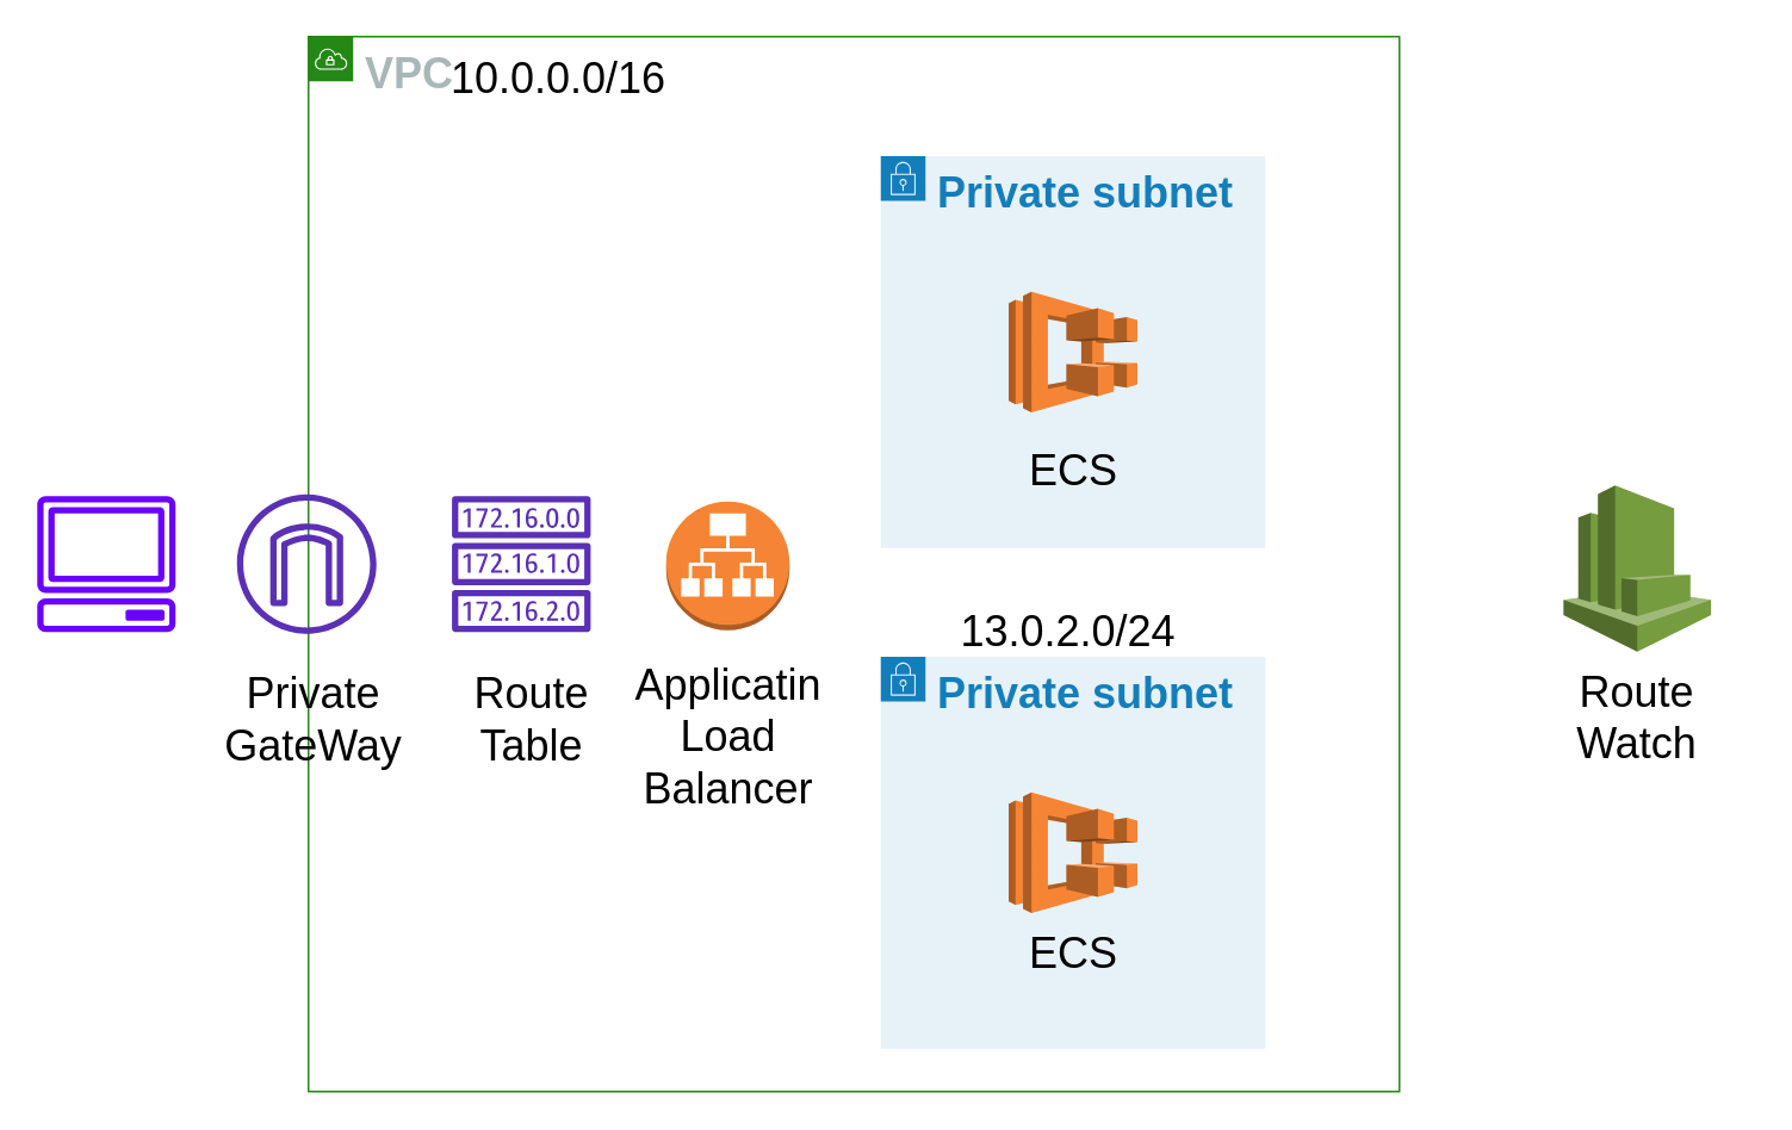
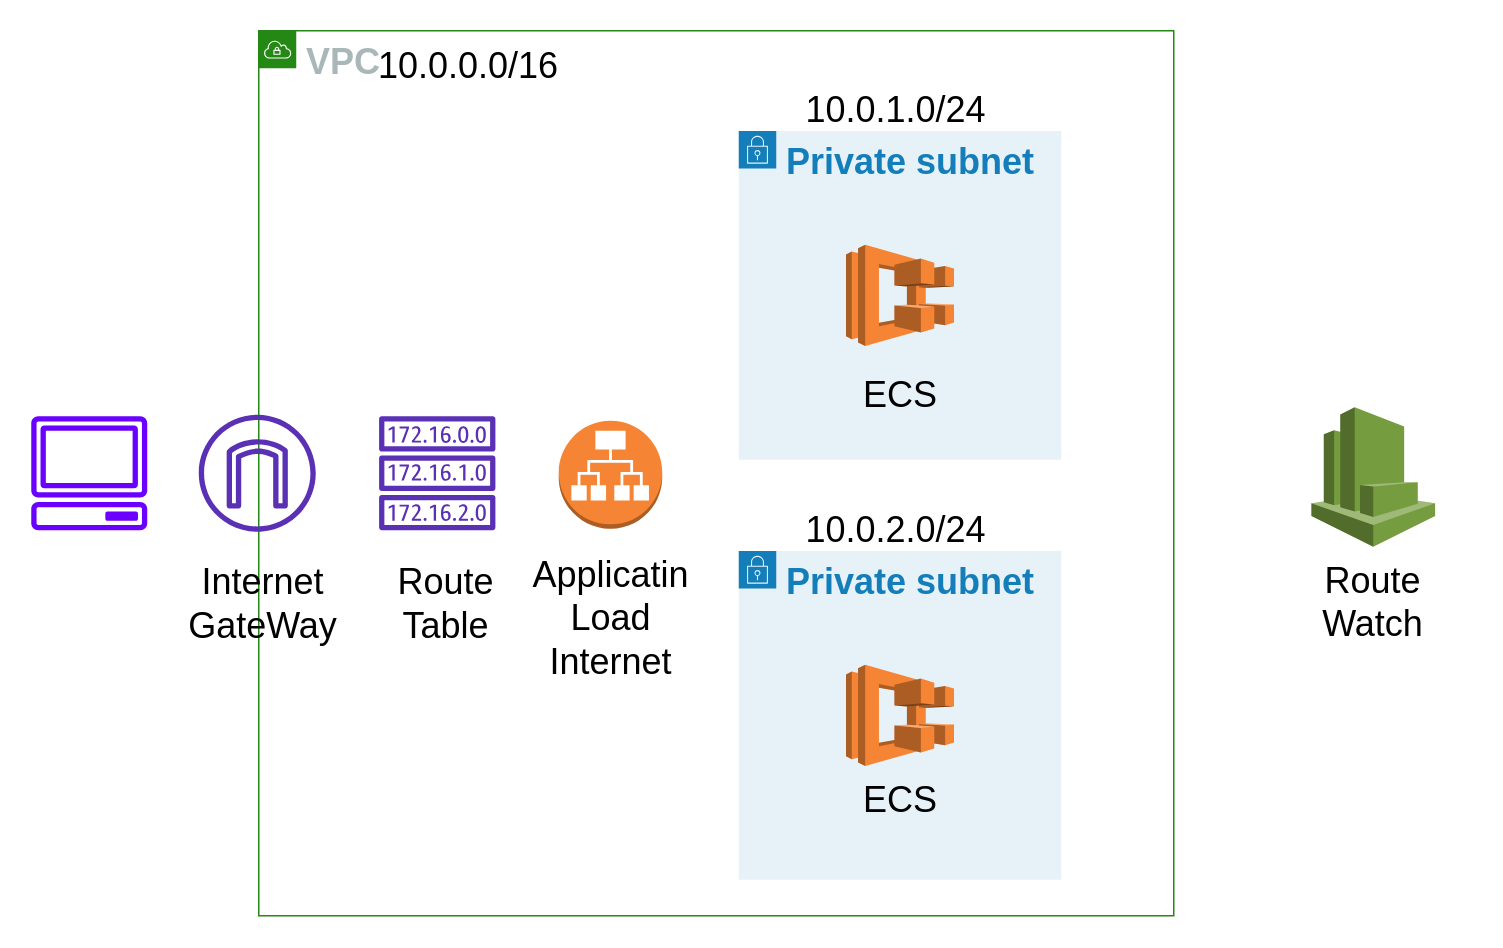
  <mxCell id="0" />
  <mxCell id="1" parent="0" />
  <mxCell id="2" value="" style="outlineConnect=0;fontColor=#ffffff;fillColor=#6a00ff;strokeColor=#3700CC;dashed=0;verticalLabelPosition=bottom;verticalAlign=top;align=center;html=1;fontSize=12;fontStyle=0;aspect=fixed;pointerEvents=1;shape=mxgraph.aws4.client;" parent="1" vertex="1"><mxGeometry x="20" y="277" width="78" height="76" as="geometry" /></mxCell>
  <mxCell id="3" value="" style="group" parent="1" vertex="1" connectable="0"><mxGeometry x="850" y="271" width="130" height="160" as="geometry" /></mxCell>
  <mxCell id="4" value="" style="outlineConnect=0;dashed=0;verticalLabelPosition=bottom;verticalAlign=top;align=center;html=1;shape=mxgraph.aws3.cloudwatch;fillColor=#759C3E;gradientColor=none;fontColor=#000;" parent="3" vertex="1"><mxGeometry x="23.75" width="82.5" height="93" as="geometry" /></mxCell>
  <mxCell id="5" value="&lt;span style=&quot;font-size: 24px;&quot;&gt;Route&lt;br&gt;Watch&lt;br&gt;&lt;/span&gt;" style="text;html=1;strokeColor=none;fillColor=none;align=center;verticalAlign=middle;whiteSpace=wrap;rounded=0;" parent="3" vertex="1"><mxGeometry y="100" width="130" height="60" as="geometry" /></mxCell>
  <mxCell id="6" value="" style="group" parent="1" vertex="1" connectable="0"><mxGeometry x="110" y="20" width="672" height="590" as="geometry" /></mxCell>
  <mxCell id="7" value="VPC" style="points=[[0,0],[0.25,0],[0.5,0],[0.75,0],[1,0],[1,0.25],[1,0.5],[1,0.75],[1,1],[0.75,1],[0.5,1],[0.25,1],[0,1],[0,0.75],[0,0.5],[0,0.25]];outlineConnect=0;gradientColor=none;html=1;whiteSpace=wrap;fontSize=24;fontStyle=1;shape=mxgraph.aws4.group;grIcon=mxgraph.aws4.group_vpc;strokeColor=#248814;fillColor=none;verticalAlign=top;align=left;spacingLeft=30;fontColor=#AAB7B8;dashed=0;rounded=1;" parent="6" vertex="1"><mxGeometry x="62" width="610" height="590" as="geometry" /></mxCell>
  <mxCell id="8" value="10.0.0.0/16" style="text;html=1;strokeColor=none;fillColor=none;align=center;verticalAlign=middle;whiteSpace=wrap;rounded=0;fontSize=24;" parent="6" vertex="1"><mxGeometry x="182" y="14" width="40" height="20" as="geometry" /></mxCell>
  <mxCell id="9" value="" style="group" parent="6" vertex="1" connectable="0"><mxGeometry x="382" y="42" width="215" height="244" as="geometry" /></mxCell>
+ <mxCell id="10" value="10.0.1.0/24" style="text;html=1;strokeColor=none;fillColor=none;align=center;verticalAlign=middle;whiteSpace=wrap;rounded=0;fontSize=24;" parent="9" vertex="1"><mxGeometry x="53.75" width="101.528" height="21.916" as="geometry" /></mxCell>
  <mxCell id="11" value="" style="group" parent="9" vertex="1" connectable="0"><mxGeometry y="24.838" width="215" height="219.162" as="geometry" /></mxCell>
  <mxCell id="12" value="Private subnet" style="points=[[0,0],[0.25,0],[0.5,0],[0.75,0],[1,0],[1,0.25],[1,0.5],[1,0.75],[1,1],[0.75,1],[0.5,1],[0.25,1],[0,1],[0,0.75],[0,0.5],[0,0.25]];outlineConnect=0;gradientColor=none;html=1;whiteSpace=wrap;fontSize=24;fontStyle=1;shape=mxgraph.aws4.group;grIcon=mxgraph.aws4.group_security_group;grStroke=0;strokeColor=#147EBA;fillColor=#E6F2F8;verticalAlign=top;align=left;spacingLeft=30;fontColor=#147EBA;dashed=0;rounded=1;" parent="11" vertex="1"><mxGeometry width="215" height="219.162" as="geometry" /></mxCell>
  <mxCell id="13" value="" style="outlineConnect=0;dashed=0;verticalLabelPosition=bottom;verticalAlign=top;align=center;html=1;shape=mxgraph.aws3.ecs;fillColor=#F58534;gradientColor=none;" parent="11" vertex="1"><mxGeometry x="71.5" y="75.832" width="72" height="67.5" as="geometry" /></mxCell>
  <mxCell id="14" value="&lt;font color=&quot;#000000&quot;&gt;ECS&lt;/font&gt;" style="text;html=1;strokeColor=none;fillColor=none;align=center;verticalAlign=middle;whiteSpace=wrap;rounded=0;fontSize=24;" parent="11" vertex="1"><mxGeometry x="56.74" y="165.162" width="101.528" height="21.916" as="geometry" /></mxCell>
  <mxCell id="15" value="" style="group" parent="6" vertex="1" connectable="0"><mxGeometry x="382" y="322" width="215" height="244" as="geometry" /></mxCell>
- <mxCell id="16" value="13.0.2.0/24" style="text;html=1;strokeColor=none;fillColor=none;align=center;verticalAlign=middle;whiteSpace=wrap;rounded=0;fontSize=24;" parent="15" vertex="1"><mxGeometry x="53.75" width="101.528" height="21.916" as="geometry" /></mxCell>
+ <mxCell id="16" value="10.0.2.0/24" style="text;html=1;strokeColor=none;fillColor=none;align=center;verticalAlign=middle;whiteSpace=wrap;rounded=0;fontSize=24;" parent="15" vertex="1"><mxGeometry x="53.75" width="101.528" height="21.916" as="geometry" /></mxCell>
  <mxCell id="17" value="" style="group" parent="15" vertex="1" connectable="0"><mxGeometry y="24.838" width="215" height="219.162" as="geometry" /></mxCell>
  <mxCell id="18" value="Private subnet" style="points=[[0,0],[0.25,0],[0.5,0],[0.75,0],[1,0],[1,0.25],[1,0.5],[1,0.75],[1,1],[0.75,1],[0.5,1],[0.25,1],[0,1],[0,0.75],[0,0.5],[0,0.25]];outlineConnect=0;gradientColor=none;html=1;whiteSpace=wrap;fontSize=24;fontStyle=1;shape=mxgraph.aws4.group;grIcon=mxgraph.aws4.group_security_group;grStroke=0;strokeColor=#147EBA;fillColor=#E6F2F8;verticalAlign=top;align=left;spacingLeft=30;fontColor=#147EBA;dashed=0;rounded=1;" parent="17" vertex="1"><mxGeometry width="215" height="219.162" as="geometry" /></mxCell>
  <mxCell id="19" value="" style="outlineConnect=0;dashed=0;verticalLabelPosition=bottom;verticalAlign=top;align=center;html=1;shape=mxgraph.aws3.ecs;fillColor=#F58534;gradientColor=none;" parent="17" vertex="1"><mxGeometry x="71.5" y="75.832" width="72" height="67.5" as="geometry" /></mxCell>
  <mxCell id="20" value="&lt;font color=&quot;#000000&quot;&gt;ECS&lt;/font&gt;" style="text;html=1;strokeColor=none;fillColor=none;align=center;verticalAlign=middle;whiteSpace=wrap;rounded=0;fontSize=24;" parent="17" vertex="1"><mxGeometry x="56.74" y="155.162" width="101.528" height="21.916" as="geometry" /></mxCell>
  <mxCell id="21" value="" style="group" parent="6" vertex="1" connectable="0"><mxGeometry x="231.5" y="260" width="130" height="162" as="geometry" /></mxCell>
  <mxCell id="22" value="" style="outlineConnect=0;dashed=0;verticalLabelPosition=bottom;verticalAlign=top;align=center;html=1;shape=mxgraph.aws3.application_load_balancer;fillColor=#F58534;gradientColor=none;fontColor=#000;" parent="21" vertex="1"><mxGeometry x="30.5" width="69" height="72" as="geometry" /></mxCell>
- <mxCell id="23" value="&lt;span style=&quot;font-size: 24px;&quot;&gt;Applicatin&lt;br&gt;Load&lt;br&gt;Balancer&lt;br&gt;&lt;/span&gt;" style="text;html=1;strokeColor=none;fillColor=none;align=center;verticalAlign=middle;whiteSpace=wrap;rounded=0;" parent="21" vertex="1"><mxGeometry y="102" width="130" height="60" as="geometry" /></mxCell>
+ <mxCell id="23" value="&lt;span style=&quot;font-size: 24px;&quot;&gt;Applicatin&lt;br&gt;Load&lt;br&gt;Internet&lt;br&gt;&lt;/span&gt;" style="text;html=1;strokeColor=none;fillColor=none;align=center;verticalAlign=middle;whiteSpace=wrap;rounded=0;" parent="21" vertex="1"><mxGeometry y="102" width="130" height="60" as="geometry" /></mxCell>
  <mxCell id="24" value="" style="group" parent="6" vertex="1" connectable="0"><mxGeometry x="122" y="257" width="130" height="155" as="geometry" /></mxCell>
  <mxCell id="25" value="" style="outlineConnect=0;fontColor=#232F3E;gradientColor=none;fillColor=#5A30B5;strokeColor=none;dashed=0;verticalLabelPosition=bottom;verticalAlign=top;align=center;html=1;fontSize=12;fontStyle=0;aspect=fixed;pointerEvents=1;shape=mxgraph.aws4.route_table;rounded=1;" parent="24" vertex="1"><mxGeometry x="20" width="78" height="76" as="geometry" /></mxCell>
  <mxCell id="26" value="&lt;span style=&quot;font-size: 24px&quot;&gt;Route&lt;br&gt;Table&lt;/span&gt;" style="text;html=1;strokeColor=none;fillColor=none;align=center;verticalAlign=middle;whiteSpace=wrap;rounded=0;" parent="24" vertex="1"><mxGeometry y="95" width="130" height="60" as="geometry" /></mxCell>
  <mxCell id="27" value="" style="group" parent="6" vertex="1" connectable="0"><mxGeometry y="256" width="130" height="156" as="geometry" /></mxCell>
  <mxCell id="28" value="" style="outlineConnect=0;fontColor=#232F3E;gradientColor=none;fillColor=#5A30B5;strokeColor=none;dashed=0;verticalLabelPosition=bottom;verticalAlign=top;align=center;html=1;fontSize=12;fontStyle=0;aspect=fixed;pointerEvents=1;shape=mxgraph.aws4.internet_gateway;rounded=1;" parent="27" vertex="1"><mxGeometry x="22" width="78" height="78" as="geometry" /></mxCell>
- <mxCell id="29" value="&lt;font style=&quot;font-size: 24px&quot;&gt;Private &lt;br&gt;GateWay&lt;/font&gt;" style="text;html=1;strokeColor=none;fillColor=none;align=center;verticalAlign=middle;whiteSpace=wrap;rounded=0;" parent="27" vertex="1"><mxGeometry y="96" width="130" height="60" as="geometry" /></mxCell>
+ <mxCell id="29" value="&lt;font style=&quot;font-size: 24px&quot;&gt;Internet &lt;br&gt;GateWay&lt;/font&gt;" style="text;html=1;strokeColor=none;fillColor=none;align=center;verticalAlign=middle;whiteSpace=wrap;rounded=0;" parent="27" vertex="1"><mxGeometry y="96" width="130" height="60" as="geometry" /></mxCell>
